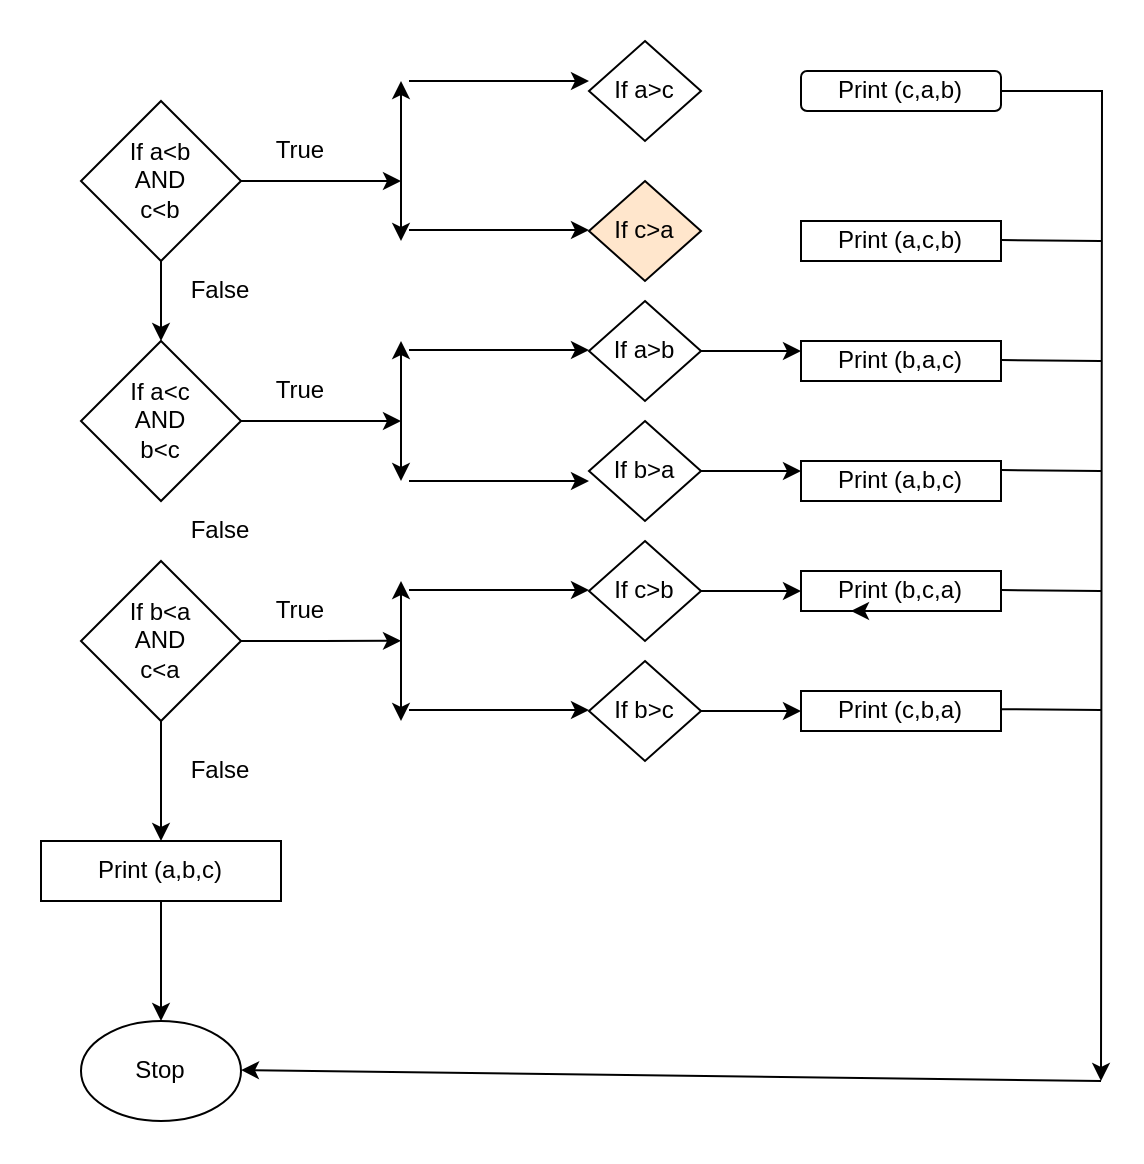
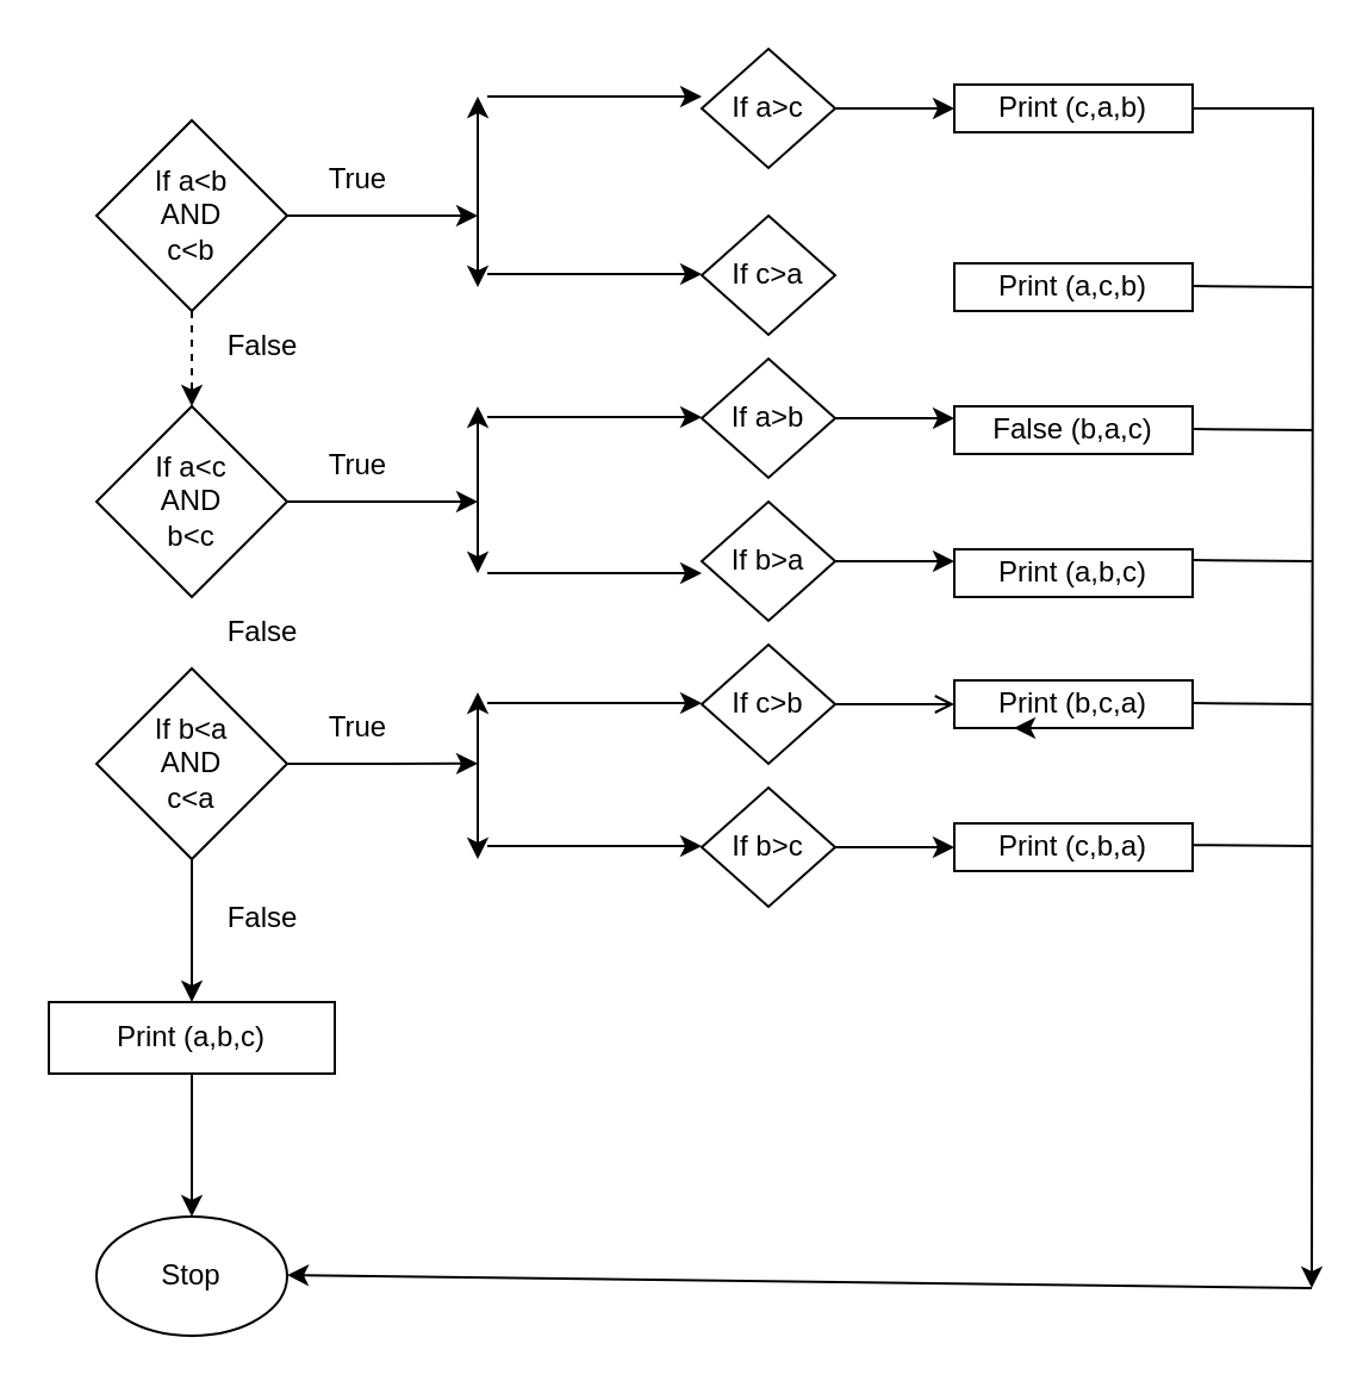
  <mxCell id="0" />
  <mxCell id="1" parent="0" />
  <mxCell id="2" style="edgeStyle=orthogonalEdgeStyle;rounded=0;orthogonalLoop=1;jettySize=auto;html=1;exitX=0.5;exitY=1;exitDx=0;exitDy=0;" edge="1" parent="1" source="4" target="13"><mxGeometry relative="1" as="geometry" /></mxCell>
  <mxCell id="3" style="edgeStyle=orthogonalEdgeStyle;rounded=0;orthogonalLoop=1;jettySize=auto;html=1;exitX=1;exitY=0.5;exitDx=0;exitDy=0;" edge="1" parent="1" source="4"><mxGeometry relative="1" as="geometry"><mxPoint x="200" y="319.909" as="targetPoint" /></mxGeometry></mxCell>
  <mxCell id="4" value="If b&amp;lt;a&lt;br&gt;AND&lt;br&gt;c&amp;lt;a" style="rhombus;whiteSpace=wrap;html=1;" vertex="1" parent="1"><mxGeometry x="40" y="280" width="80" height="80" as="geometry" /></mxCell>
  <mxCell id="5" style="edgeStyle=orthogonalEdgeStyle;rounded=0;orthogonalLoop=1;jettySize=auto;html=1;" edge="1" parent="1" source="6"><mxGeometry relative="1" as="geometry"><mxPoint x="200" y="210" as="targetPoint" /></mxGeometry></mxCell>
  <mxCell id="6" value="If a&amp;lt;c&lt;br&gt;AND&lt;br&gt;b&amp;lt;c" style="rhombus;whiteSpace=wrap;html=1;" vertex="1" parent="1"><mxGeometry x="40" y="170" width="80" height="80" as="geometry" /></mxCell>
- <mxCell id="7" style="edgeStyle=orthogonalEdgeStyle;rounded=0;orthogonalLoop=1;jettySize=auto;html=1;exitX=0.5;exitY=1;exitDx=0;exitDy=0;entryX=0.5;entryY=0;entryDx=0;entryDy=0;" edge="1" parent="1" source="9" target="6"><mxGeometry relative="1" as="geometry" /></mxCell>
+ <mxCell id="7" style="edgeStyle=orthogonalEdgeStyle;rounded=0;orthogonalLoop=1;jettySize=auto;html=1;exitX=0.5;exitY=1;exitDx=0;exitDy=0;entryX=0.5;entryY=0;entryDx=0;entryDy=0;dashed=1;" edge="1" parent="1" source="9" target="6"><mxGeometry relative="1" as="geometry" /></mxCell>
  <mxCell id="8" style="edgeStyle=orthogonalEdgeStyle;rounded=0;orthogonalLoop=1;jettySize=auto;html=1;exitX=1;exitY=0.5;exitDx=0;exitDy=0;" edge="1" parent="1" source="9"><mxGeometry relative="1" as="geometry"><mxPoint x="200" y="90" as="targetPoint" /></mxGeometry></mxCell>
  <mxCell id="9" value="If a&amp;lt;b &lt;br&gt;AND&lt;br&gt;c&amp;lt;b" style="rhombus;whiteSpace=wrap;html=1;" vertex="1" parent="1"><mxGeometry x="40" y="50" width="80" height="80" as="geometry" /></mxCell>
  <mxCell id="10" value="Stop" style="ellipse;whiteSpace=wrap;html=1;" vertex="1" parent="1"><mxGeometry x="40" y="510" width="80" height="50" as="geometry" /></mxCell>
  <mxCell id="11" style="edgeStyle=orthogonalEdgeStyle;rounded=0;orthogonalLoop=1;jettySize=auto;html=1;exitX=0.5;exitY=1;exitDx=0;exitDy=0;" edge="1" parent="1" source="10" target="10"><mxGeometry relative="1" as="geometry" /></mxCell>
  <mxCell id="12" style="edgeStyle=orthogonalEdgeStyle;rounded=0;orthogonalLoop=1;jettySize=auto;html=1;exitX=0.5;exitY=1;exitDx=0;exitDy=0;" edge="1" parent="1" source="13" target="10"><mxGeometry relative="1" as="geometry" /></mxCell>
  <mxCell id="13" value="Print (a,b,c)" style="rounded=0;whiteSpace=wrap;html=1;" vertex="1" parent="1"><mxGeometry x="20" y="420" width="120" height="30" as="geometry" /></mxCell>
  <mxCell id="14" value="False" style="text;html=1;strokeColor=none;fillColor=none;align=center;verticalAlign=middle;whiteSpace=wrap;rounded=0;" vertex="1" parent="1"><mxGeometry x="80" y="130" width="60" height="30" as="geometry" /></mxCell>
  <mxCell id="15" value="False" style="text;html=1;strokeColor=none;fillColor=none;align=center;verticalAlign=middle;whiteSpace=wrap;rounded=0;" vertex="1" parent="1"><mxGeometry x="80" y="250" width="60" height="30" as="geometry" /></mxCell>
  <mxCell id="16" value="False" style="text;html=1;strokeColor=none;fillColor=none;align=center;verticalAlign=middle;whiteSpace=wrap;rounded=0;" vertex="1" parent="1"><mxGeometry x="80" y="370" width="60" height="30" as="geometry" /></mxCell>
  <mxCell id="17" value="" style="endArrow=classic;startArrow=classic;html=1;rounded=0;" edge="1" parent="1"><mxGeometry width="50" height="50" relative="1" as="geometry"><mxPoint x="200" y="120" as="sourcePoint" /><mxPoint x="200" y="40" as="targetPoint" /></mxGeometry></mxCell>
  <mxCell id="18" value="" style="endArrow=classic;startArrow=classic;html=1;rounded=0;" edge="1" parent="1"><mxGeometry width="50" height="50" relative="1" as="geometry"><mxPoint x="200" y="240" as="sourcePoint" /><mxPoint x="200" y="170" as="targetPoint" /></mxGeometry></mxCell>
  <mxCell id="19" value="" style="endArrow=classic;startArrow=classic;html=1;rounded=0;" edge="1" parent="1"><mxGeometry width="50" height="50" relative="1" as="geometry"><mxPoint x="200" y="360" as="sourcePoint" /><mxPoint x="200" y="290" as="targetPoint" /></mxGeometry></mxCell>
  <mxCell id="20" value="" style="endArrow=classic;html=1;rounded=0;" edge="1" parent="1"><mxGeometry width="50" height="50" relative="1" as="geometry"><mxPoint x="204" y="40" as="sourcePoint" /><mxPoint x="294" y="40" as="targetPoint" /></mxGeometry></mxCell>
  <mxCell id="21" value="" style="endArrow=classic;html=1;rounded=0;" edge="1" parent="1"><mxGeometry width="50" height="50" relative="1" as="geometry"><mxPoint x="204" y="114.55" as="sourcePoint" /><mxPoint x="294" y="114.55" as="targetPoint" /></mxGeometry></mxCell>
  <mxCell id="22" value="" style="endArrow=classic;html=1;rounded=0;" edge="1" parent="1"><mxGeometry width="50" height="50" relative="1" as="geometry"><mxPoint x="204" y="174.55" as="sourcePoint" /><mxPoint x="294" y="174.55" as="targetPoint" /></mxGeometry></mxCell>
  <mxCell id="23" value="" style="endArrow=classic;html=1;rounded=0;" edge="1" parent="1"><mxGeometry width="50" height="50" relative="1" as="geometry"><mxPoint x="204" y="294.55" as="sourcePoint" /><mxPoint x="294" y="294.55" as="targetPoint" /></mxGeometry></mxCell>
  <mxCell id="24" value="" style="endArrow=classic;html=1;rounded=0;" edge="1" parent="1"><mxGeometry width="50" height="50" relative="1" as="geometry"><mxPoint x="204" y="240" as="sourcePoint" /><mxPoint x="294" y="240" as="targetPoint" /></mxGeometry></mxCell>
  <mxCell id="25" value="" style="endArrow=classic;html=1;rounded=0;" edge="1" parent="1"><mxGeometry width="50" height="50" relative="1" as="geometry"><mxPoint x="204" y="354.55" as="sourcePoint" /><mxPoint x="294" y="354.55" as="targetPoint" /></mxGeometry></mxCell>
+ <mxCell id="26" style="edgeStyle=orthogonalEdgeStyle;rounded=0;orthogonalLoop=1;jettySize=auto;html=1;exitX=1;exitY=0.5;exitDx=0;exitDy=0;" edge="1" parent="1" source="27" target="38"><mxGeometry relative="1" as="geometry" /></mxCell>
  <mxCell id="27" value="If a&amp;gt;c" style="rhombus;whiteSpace=wrap;html=1;" vertex="1" parent="1"><mxGeometry x="294" y="20" width="56" height="50" as="geometry" /></mxCell>
  <mxCell id="28" style="edgeStyle=orthogonalEdgeStyle;rounded=0;orthogonalLoop=1;jettySize=auto;html=1;exitX=1;exitY=0.5;exitDx=0;exitDy=0;entryX=0;entryY=0.25;entryDx=0;entryDy=0;" edge="1" parent="1" source="29" target="41"><mxGeometry relative="1" as="geometry" /></mxCell>
  <mxCell id="29" value="If b&amp;gt;a" style="rhombus;whiteSpace=wrap;html=1;" vertex="1" parent="1"><mxGeometry x="294" y="210" width="56" height="50" as="geometry" /></mxCell>
  <mxCell id="30" style="edgeStyle=orthogonalEdgeStyle;rounded=0;orthogonalLoop=1;jettySize=auto;html=1;exitX=1;exitY=0.5;exitDx=0;exitDy=0;entryX=0;entryY=0.25;entryDx=0;entryDy=0;" edge="1" parent="1" source="31" target="40"><mxGeometry relative="1" as="geometry" /></mxCell>
  <mxCell id="31" value="If a&amp;gt;b" style="rhombus;whiteSpace=wrap;html=1;" vertex="1" parent="1"><mxGeometry x="294" y="150" width="56" height="50" as="geometry" /></mxCell>
- <mxCell id="32" value="If c&amp;gt;a" style="rhombus;whiteSpace=wrap;html=1;fillColor=#ffe6cc;" vertex="1" parent="1"><mxGeometry x="294" y="90" width="56" height="50" as="geometry" /></mxCell>
- <mxCell id="33" value="" style="edgeStyle=orthogonalEdgeStyle;rounded=0;orthogonalLoop=1;jettySize=auto;html=1;" edge="1" parent="1" source="34" target="42"><mxGeometry relative="1" as="geometry" /></mxCell>
+ <mxCell id="32" value="If c&amp;gt;a" style="rhombus;whiteSpace=wrap;html=1;" vertex="1" parent="1"><mxGeometry x="294" y="90" width="56" height="50" as="geometry" /></mxCell>
+ <mxCell id="33" value="" style="edgeStyle=orthogonalEdgeStyle;rounded=0;orthogonalLoop=1;jettySize=auto;html=1;endArrow=open;" edge="1" parent="1" source="34" target="42"><mxGeometry relative="1" as="geometry" /></mxCell>
  <mxCell id="34" value="If c&amp;gt;b" style="rhombus;whiteSpace=wrap;html=1;" vertex="1" parent="1"><mxGeometry x="294" y="270" width="56" height="50" as="geometry" /></mxCell>
  <mxCell id="35" style="edgeStyle=orthogonalEdgeStyle;rounded=0;orthogonalLoop=1;jettySize=auto;html=1;exitX=1;exitY=0.5;exitDx=0;exitDy=0;entryX=0;entryY=0.5;entryDx=0;entryDy=0;" edge="1" parent="1" source="36" target="43"><mxGeometry relative="1" as="geometry" /></mxCell>
  <mxCell id="36" value="If b&amp;gt;c" style="rhombus;whiteSpace=wrap;html=1;" vertex="1" parent="1"><mxGeometry x="294" y="330" width="56" height="50" as="geometry" /></mxCell>
  <mxCell id="37" style="edgeStyle=orthogonalEdgeStyle;rounded=0;orthogonalLoop=1;jettySize=auto;html=1;" edge="1" parent="1" source="38"><mxGeometry relative="1" as="geometry"><mxPoint x="550" y="540" as="targetPoint" /></mxGeometry></mxCell>
- <mxCell id="38" value="Print (c,a,b)" style="whiteSpace=wrap;html=1;rounded=1;" vertex="1" parent="1"><mxGeometry x="400" y="35" width="100" height="20" as="geometry" /></mxCell>
+ <mxCell id="38" value="Print (c,a,b)" style="rounded=0;whiteSpace=wrap;html=1;" vertex="1" parent="1"><mxGeometry x="400" y="35" width="100" height="20" as="geometry" /></mxCell>
  <mxCell id="39" value="Print (a,c,b)" style="rounded=0;whiteSpace=wrap;html=1;" vertex="1" parent="1"><mxGeometry x="400" y="110" width="100" height="20" as="geometry" /></mxCell>
- <mxCell id="40" value="Print (b,a,c)" style="rounded=0;whiteSpace=wrap;html=1;" vertex="1" parent="1"><mxGeometry x="400" y="170" width="100" height="20" as="geometry" /></mxCell>
+ <mxCell id="40" value="False (b,a,c)" style="rounded=0;whiteSpace=wrap;html=1;" vertex="1" parent="1"><mxGeometry x="400" y="170" width="100" height="20" as="geometry" /></mxCell>
  <mxCell id="41" value="Print (a,b,c)" style="rounded=0;whiteSpace=wrap;html=1;" vertex="1" parent="1"><mxGeometry x="400" y="230" width="100" height="20" as="geometry" /></mxCell>
  <mxCell id="42" value="Print (b,c,a)" style="rounded=0;whiteSpace=wrap;html=1;" vertex="1" parent="1"><mxGeometry x="400" y="285" width="100" height="20" as="geometry" /></mxCell>
  <mxCell id="43" value="Print (c,b,a)" style="rounded=0;whiteSpace=wrap;html=1;" vertex="1" parent="1"><mxGeometry x="400" y="345" width="100" height="20" as="geometry" /></mxCell>
  <mxCell id="44" style="edgeStyle=orthogonalEdgeStyle;rounded=0;orthogonalLoop=1;jettySize=auto;html=1;exitX=0.5;exitY=1;exitDx=0;exitDy=0;" edge="1" parent="1" source="38" target="38"><mxGeometry relative="1" as="geometry" /></mxCell>
  <mxCell id="45" style="edgeStyle=orthogonalEdgeStyle;rounded=0;orthogonalLoop=1;jettySize=auto;html=1;exitX=0.5;exitY=1;exitDx=0;exitDy=0;entryX=0.25;entryY=1;entryDx=0;entryDy=0;" edge="1" parent="1" source="42" target="42"><mxGeometry relative="1" as="geometry" /></mxCell>
  <mxCell id="46" value="" style="endArrow=none;html=1;rounded=0;" edge="1" parent="1"><mxGeometry width="50" height="50" relative="1" as="geometry"><mxPoint x="500" y="119.55" as="sourcePoint" /><mxPoint x="550" y="120" as="targetPoint" /><Array as="points" /></mxGeometry></mxCell>
  <mxCell id="47" value="" style="endArrow=none;html=1;rounded=0;" edge="1" parent="1"><mxGeometry width="50" height="50" relative="1" as="geometry"><mxPoint x="500" y="179.55" as="sourcePoint" /><mxPoint x="550" y="180" as="targetPoint" /><Array as="points" /></mxGeometry></mxCell>
  <mxCell id="48" value="" style="endArrow=none;html=1;rounded=0;" edge="1" parent="1"><mxGeometry width="50" height="50" relative="1" as="geometry"><mxPoint x="500" y="234.55" as="sourcePoint" /><mxPoint x="550" y="235" as="targetPoint" /><Array as="points" /></mxGeometry></mxCell>
  <mxCell id="49" value="" style="endArrow=none;html=1;rounded=0;" edge="1" parent="1"><mxGeometry width="50" height="50" relative="1" as="geometry"><mxPoint x="500" y="294.55" as="sourcePoint" /><mxPoint x="550" y="295" as="targetPoint" /><Array as="points" /></mxGeometry></mxCell>
  <mxCell id="50" value="" style="endArrow=none;html=1;rounded=0;" edge="1" parent="1"><mxGeometry width="50" height="50" relative="1" as="geometry"><mxPoint x="500" y="354.09" as="sourcePoint" /><mxPoint x="550" y="354.54" as="targetPoint" /><Array as="points" /></mxGeometry></mxCell>
  <mxCell id="51" value="" style="endArrow=classic;html=1;rounded=0;" edge="1" parent="1"><mxGeometry width="50" height="50" relative="1" as="geometry"><mxPoint x="550" y="540" as="sourcePoint" /><mxPoint x="120" y="534.55" as="targetPoint" /></mxGeometry></mxCell>
  <mxCell id="52" value="True" style="text;html=1;strokeColor=none;fillColor=none;align=center;verticalAlign=middle;whiteSpace=wrap;rounded=0;" vertex="1" parent="1"><mxGeometry x="120" y="180" width="60" height="30" as="geometry" /></mxCell>
  <mxCell id="53" value="True" style="text;html=1;strokeColor=none;fillColor=none;align=center;verticalAlign=middle;whiteSpace=wrap;rounded=0;" vertex="1" parent="1"><mxGeometry x="120" y="60" width="60" height="30" as="geometry" /></mxCell>
  <mxCell id="54" value="True" style="text;html=1;strokeColor=none;fillColor=none;align=center;verticalAlign=middle;whiteSpace=wrap;rounded=0;" vertex="1" parent="1"><mxGeometry x="120" y="290" width="60" height="30" as="geometry" /></mxCell>
